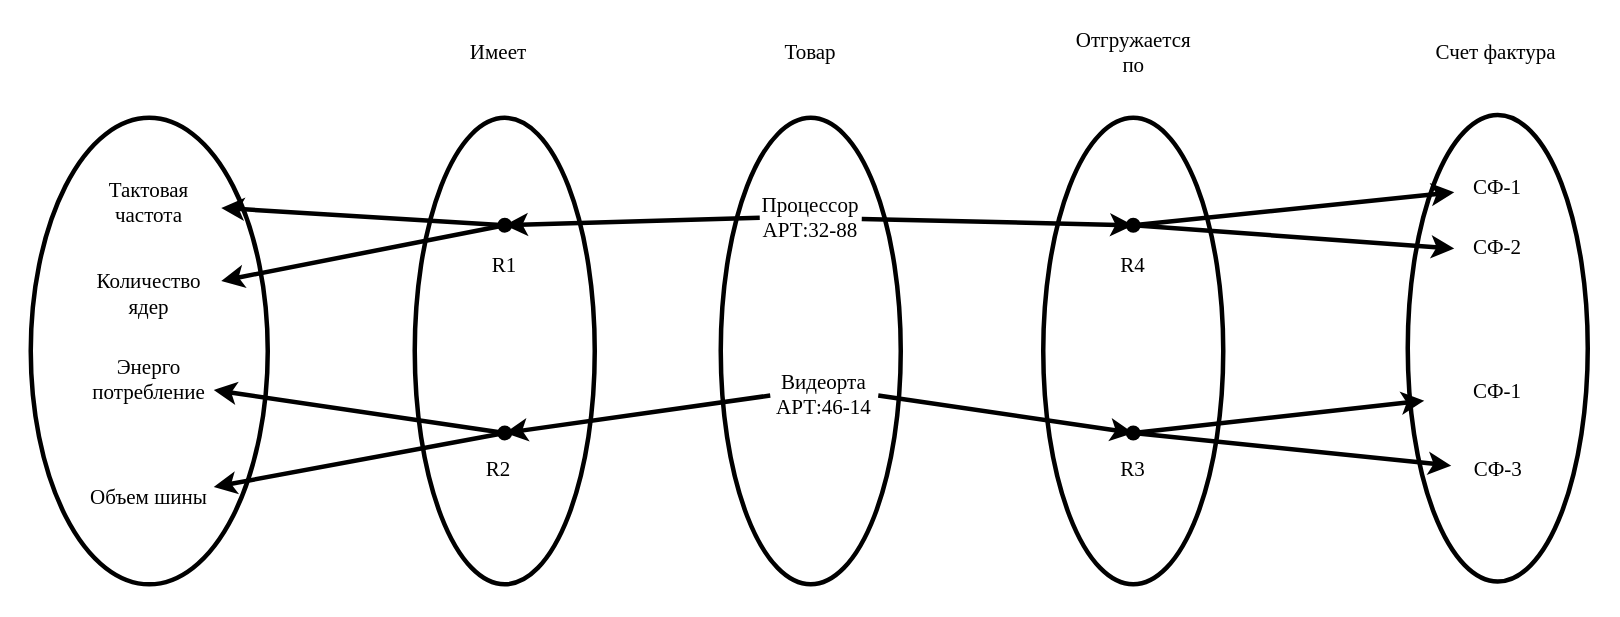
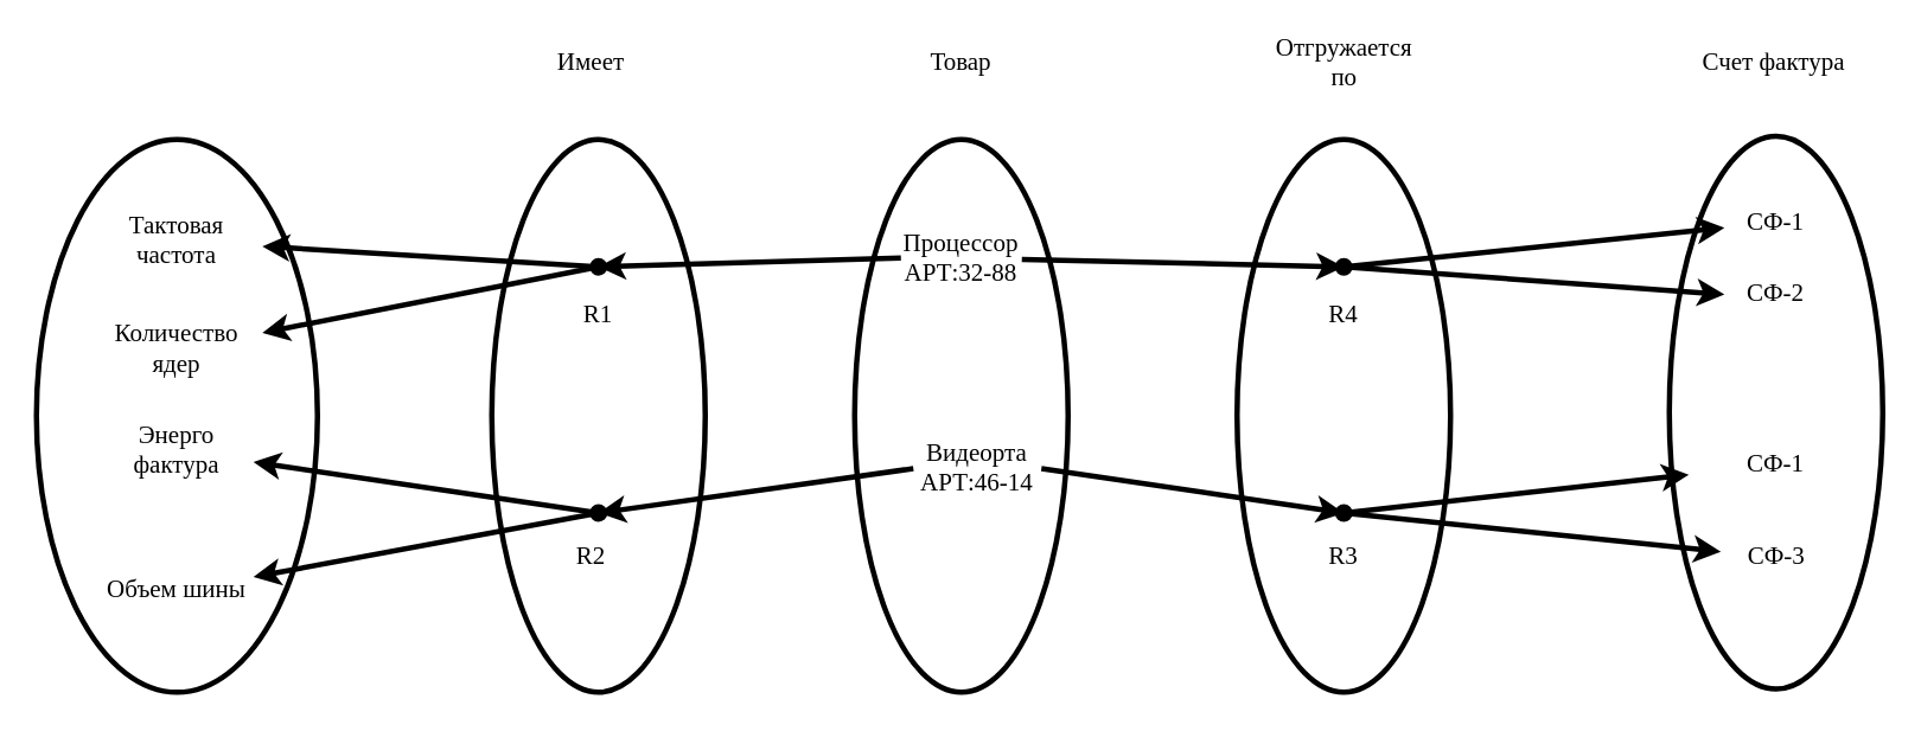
  <mxCell id="0" />
  <mxCell id="1" parent="0" />
  <mxCell id="2" value="" style="ellipse;whiteSpace=wrap;html=1;strokeWidth=3;fontSize=14;fontFamily=Times New Roman;labelBackgroundColor=default;" parent="1" vertex="1"><mxGeometry x="20" y="77.88" width="158" height="311" as="geometry" /></mxCell>
  <mxCell id="3" value="" style="ellipse;whiteSpace=wrap;html=1;strokeWidth=3;fontSize=14;fontFamily=Times New Roman;labelBackgroundColor=default;" parent="1" vertex="1"><mxGeometry x="276" y="77.88" width="120" height="311" as="geometry" /></mxCell>
  <mxCell id="4" value="" style="ellipse;whiteSpace=wrap;html=1;strokeWidth=3;fontSize=14;fontFamily=Times New Roman;labelBackgroundColor=default;" parent="1" vertex="1"><mxGeometry x="480" y="77.88" width="120" height="311" as="geometry" /></mxCell>
  <mxCell id="5" value="" style="ellipse;whiteSpace=wrap;html=1;strokeWidth=3;fontSize=14;fontFamily=Times New Roman;labelBackgroundColor=default;" parent="1" vertex="1"><mxGeometry x="695" y="77.88" width="120" height="311" as="geometry" /></mxCell>
  <mxCell id="6" value="" style="ellipse;whiteSpace=wrap;html=1;strokeWidth=3;fontSize=14;fontFamily=Times New Roman;labelBackgroundColor=default;" parent="1" vertex="1"><mxGeometry x="938" y="76" width="120" height="311" as="geometry" /></mxCell>
  <mxCell id="7" value="Имеет" style="text;html=1;align=center;verticalAlign=middle;whiteSpace=wrap;rounded=0;strokeWidth=3;fontSize=14;fontFamily=Times New Roman;labelBackgroundColor=default;" parent="1" vertex="1"><mxGeometry x="288" y="20" width="88" height="30" as="geometry" /></mxCell>
  <mxCell id="8" value="Товар" style="text;html=1;align=center;verticalAlign=middle;whiteSpace=wrap;rounded=0;strokeWidth=3;fontSize=14;fontFamily=Times New Roman;labelBackgroundColor=default;" parent="1" vertex="1"><mxGeometry x="510" y="20" width="60" height="30" as="geometry" /></mxCell>
  <mxCell id="9" value="Отгружается по" style="text;html=1;align=center;verticalAlign=middle;whiteSpace=wrap;rounded=0;strokeWidth=3;fontSize=14;fontFamily=Times New Roman;labelBackgroundColor=default;" parent="1" vertex="1"><mxGeometry x="714.5" y="20" width="81" height="30" as="geometry" /></mxCell>
  <mxCell id="10" value="Счет фактура" style="text;html=1;align=center;verticalAlign=middle;whiteSpace=wrap;rounded=0;strokeWidth=3;fontSize=14;fontFamily=Times New Roman;labelBackgroundColor=default;" parent="1" vertex="1"><mxGeometry x="936" y="20" width="122" height="30" as="geometry" /></mxCell>
  <mxCell id="11" value="Тактовая частота" style="text;html=1;align=center;verticalAlign=middle;whiteSpace=wrap;rounded=0;strokeWidth=3;fontSize=14;fontFamily=Times New Roman;labelBackgroundColor=default;" parent="1" vertex="1"><mxGeometry x="51" y="120" width="96" height="30" as="geometry" /></mxCell>
- <mxCell id="12" value="Энерго&lt;div&gt;потребление&lt;/div&gt;" style="text;html=1;align=center;verticalAlign=middle;whiteSpace=wrap;rounded=0;strokeWidth=3;fontSize=14;fontFamily=Times New Roman;labelBackgroundColor=default;" parent="1" vertex="1"><mxGeometry x="56" y="224" width="86" height="58" as="geometry" /></mxCell>
+ <mxCell id="12" value="Энерго&lt;div&gt;фактура&lt;/div&gt;" style="text;html=1;align=center;verticalAlign=middle;whiteSpace=wrap;rounded=0;strokeWidth=3;fontSize=14;fontFamily=Times New Roman;labelBackgroundColor=default;" parent="1" vertex="1"><mxGeometry x="56" y="224" width="86" height="58" as="geometry" /></mxCell>
  <mxCell id="13" value="" style="shape=waypoint;sketch=0;fillStyle=solid;size=6;pointerEvents=1;points=[];fillColor=none;resizable=0;rotatable=0;perimeter=centerPerimeter;snapToPoint=1;strokeWidth=3;fontSize=14;fontFamily=Times New Roman;labelBackgroundColor=default;" parent="1" vertex="1"><mxGeometry x="326" y="139.5" width="20" height="20" as="geometry" /></mxCell>
  <mxCell id="14" value="" style="shape=waypoint;sketch=0;fillStyle=solid;size=6;pointerEvents=1;points=[];fillColor=none;resizable=0;rotatable=0;perimeter=centerPerimeter;snapToPoint=1;strokeWidth=3;fontSize=14;fontFamily=Times New Roman;labelBackgroundColor=default;" parent="1" vertex="1"><mxGeometry x="326" y="278" width="20" height="20" as="geometry" /></mxCell>
  <mxCell id="15" value="Процессор&lt;div&gt;АРТ:32-88&lt;/div&gt;" style="text;html=1;align=center;verticalAlign=middle;whiteSpace=wrap;rounded=0;strokeWidth=3;fontSize=14;fontFamily=Times New Roman;labelBackgroundColor=default;" parent="1" vertex="1"><mxGeometry x="506" y="129.5" width="68" height="30" as="geometry" /></mxCell>
  <mxCell id="16" value="Видеорта&lt;br&gt;АРТ:46-14" style="text;html=1;align=center;verticalAlign=middle;whiteSpace=wrap;rounded=0;strokeWidth=3;fontSize=14;fontFamily=Times New Roman;labelBackgroundColor=default;" parent="1" vertex="1"><mxGeometry x="513" y="248" width="72" height="30" as="geometry" /></mxCell>
  <mxCell id="17" value="" style="shape=waypoint;sketch=0;fillStyle=solid;size=6;pointerEvents=1;points=[];fillColor=none;resizable=0;rotatable=0;perimeter=centerPerimeter;snapToPoint=1;strokeWidth=3;fontSize=14;fontFamily=Times New Roman;labelBackgroundColor=default;" parent="1" vertex="1"><mxGeometry x="745" y="139.5" width="20" height="20" as="geometry" /></mxCell>
  <mxCell id="18" value="" style="shape=waypoint;sketch=0;fillStyle=solid;size=6;pointerEvents=1;points=[];fillColor=none;resizable=0;rotatable=0;perimeter=centerPerimeter;snapToPoint=1;strokeWidth=3;fontSize=14;fontFamily=Times New Roman;labelBackgroundColor=default;" parent="1" vertex="1"><mxGeometry x="745" y="278" width="20" height="20" as="geometry" /></mxCell>
  <mxCell id="19" value="СФ-1" style="text;html=1;align=center;verticalAlign=middle;whiteSpace=wrap;rounded=0;strokeWidth=3;fontSize=14;fontFamily=Times New Roman;labelBackgroundColor=default;" parent="1" vertex="1"><mxGeometry x="969" y="109.5" width="58" height="30" as="geometry" /></mxCell>
  <mxCell id="20" value="СФ-1" style="text;html=1;align=center;verticalAlign=middle;whiteSpace=wrap;rounded=0;strokeWidth=3;fontSize=14;fontFamily=Times New Roman;labelBackgroundColor=default;" parent="1" vertex="1"><mxGeometry x="949" y="246" width="98" height="30" as="geometry" /></mxCell>
  <mxCell id="21" value="R1" style="text;html=1;align=center;verticalAlign=middle;whiteSpace=wrap;rounded=0;strokeWidth=3;fontSize=14;fontFamily=Times New Roman;labelBackgroundColor=default;" parent="1" vertex="1"><mxGeometry x="306" y="162" width="60" height="30" as="geometry" /></mxCell>
  <mxCell id="22" value="R2" style="text;html=1;align=center;verticalAlign=middle;whiteSpace=wrap;rounded=0;strokeWidth=3;fontSize=14;fontFamily=Times New Roman;labelBackgroundColor=default;" parent="1" vertex="1"><mxGeometry x="302" y="298" width="60" height="30" as="geometry" /></mxCell>
  <mxCell id="23" value="R3" style="text;html=1;align=center;verticalAlign=middle;whiteSpace=wrap;rounded=0;strokeWidth=3;fontSize=14;fontFamily=Times New Roman;labelBackgroundColor=default;" parent="1" vertex="1"><mxGeometry x="725" y="298" width="60" height="30" as="geometry" /></mxCell>
  <mxCell id="24" value="R4" style="text;html=1;align=center;verticalAlign=middle;whiteSpace=wrap;rounded=0;strokeWidth=3;fontSize=14;fontFamily=Times New Roman;labelBackgroundColor=default;" parent="1" vertex="1"><mxGeometry x="725" y="162" width="60" height="30" as="geometry" /></mxCell>
  <mxCell id="25" value="" style="endArrow=none;html=1;rounded=0;strokeWidth=3;fontSize=14;fontFamily=Times New Roman;labelBackgroundColor=default;startArrow=classic;startFill=1;endFill=0;" parent="1" source="12" target="14" edge="1"><mxGeometry width="50" height="50" relative="1" as="geometry"><mxPoint x="132.5" y="274.464" as="sourcePoint" /><mxPoint x="286" y="387" as="targetPoint" /></mxGeometry></mxCell>
  <mxCell id="26" value="" style="endArrow=none;html=1;rounded=0;entryX=0.768;entryY=0.505;entryDx=0;entryDy=0;entryPerimeter=0;strokeWidth=3;fontSize=14;fontFamily=Times New Roman;labelBackgroundColor=default;startArrow=classic;startFill=1;endFill=0;" parent="1" source="11" target="13" edge="1"><mxGeometry width="50" height="50" relative="1" as="geometry"><mxPoint x="132.5" y="149.5" as="sourcePoint" /><mxPoint x="424" y="261" as="targetPoint" /></mxGeometry></mxCell>
  <mxCell id="27" value="" style="endArrow=none;html=1;rounded=0;exitX=0.689;exitY=0.743;exitDx=0;exitDy=0;exitPerimeter=0;strokeWidth=3;fontSize=14;fontFamily=Times New Roman;labelBackgroundColor=default;startArrow=classic;startFill=1;endFill=0;entryX=0;entryY=0.5;entryDx=0;entryDy=0;" parent="1" source="13" target="15" edge="1"><mxGeometry width="50" height="50" relative="1" as="geometry"><mxPoint x="374" y="311" as="sourcePoint" /><mxPoint x="424" y="261" as="targetPoint" /></mxGeometry></mxCell>
  <mxCell id="28" value="" style="endArrow=none;html=1;rounded=0;strokeWidth=3;fontSize=14;fontFamily=Times New Roman;labelBackgroundColor=default;startArrow=classic;startFill=1;endFill=0;entryX=0;entryY=0.5;entryDx=0;entryDy=0;" parent="1" source="14" target="16" edge="1"><mxGeometry width="50" height="50" relative="1" as="geometry"><mxPoint x="424" y="431" as="sourcePoint" /><mxPoint x="489" y="283" as="targetPoint" /></mxGeometry></mxCell>
  <mxCell id="29" value="" style="endArrow=classic;html=1;rounded=0;strokeWidth=3;fontSize=14;fontFamily=Times New Roman;labelBackgroundColor=default;" parent="1" source="15" target="17" edge="1"><mxGeometry width="50" height="50" relative="1" as="geometry"><mxPoint x="374" y="311" as="sourcePoint" /><mxPoint x="424" y="261" as="targetPoint" /></mxGeometry></mxCell>
  <mxCell id="30" value="" style="endArrow=classic;html=1;rounded=0;strokeWidth=3;fontSize=14;fontFamily=Times New Roman;labelBackgroundColor=default;exitX=1;exitY=0.5;exitDx=0;exitDy=0;" parent="1" source="16" target="18" edge="1"><mxGeometry width="50" height="50" relative="1" as="geometry"><mxPoint x="614" y="288" as="sourcePoint" /><mxPoint x="664" y="238" as="targetPoint" /></mxGeometry></mxCell>
  <mxCell id="31" value="" style="endArrow=classic;html=1;rounded=0;exitX=1.049;exitY=0.596;exitDx=0;exitDy=0;exitPerimeter=0;strokeWidth=3;fontSize=14;fontFamily=Times New Roman;labelBackgroundColor=default;" parent="1" source="18" target="20" edge="1"><mxGeometry width="50" height="50" relative="1" as="geometry"><mxPoint x="679" y="271" as="sourcePoint" /><mxPoint x="729" y="221" as="targetPoint" /></mxGeometry></mxCell>
  <mxCell id="32" value="" style="endArrow=classic;html=1;rounded=0;exitX=0.301;exitY=0.123;exitDx=0;exitDy=0;exitPerimeter=0;strokeWidth=3;fontSize=14;fontFamily=Times New Roman;labelBackgroundColor=default;" parent="1" source="17" target="19" edge="1"><mxGeometry width="50" height="50" relative="1" as="geometry"><mxPoint x="679" y="271" as="sourcePoint" /><mxPoint x="729" y="221" as="targetPoint" /></mxGeometry></mxCell>
  <mxCell id="33" value="Количество ядер" style="text;html=1;align=center;verticalAlign=middle;whiteSpace=wrap;rounded=0;strokeWidth=3;fontSize=14;fontFamily=Times New Roman;labelBackgroundColor=default;" vertex="1" parent="1"><mxGeometry x="51" y="181" width="96" height="30" as="geometry" /></mxCell>
  <mxCell id="34" value="" style="endArrow=none;html=1;rounded=0;strokeWidth=3;fontSize=14;fontFamily=Times New Roman;labelBackgroundColor=default;startArrow=classic;startFill=1;endFill=0;" edge="1" parent="1" source="33" target="13"><mxGeometry width="50" height="50" relative="1" as="geometry"><mxPoint x="157" y="148" as="sourcePoint" /><mxPoint x="346" y="160" as="targetPoint" /></mxGeometry></mxCell>
  <mxCell id="35" value="Объем шины" style="text;html=1;align=center;verticalAlign=middle;whiteSpace=wrap;rounded=0;strokeWidth=3;fontSize=14;fontFamily=Times New Roman;labelBackgroundColor=default;" vertex="1" parent="1"><mxGeometry x="56" y="303" width="86" height="58" as="geometry" /></mxCell>
  <mxCell id="36" value="" style="endArrow=none;html=1;rounded=0;strokeWidth=3;fontSize=14;fontFamily=Times New Roman;labelBackgroundColor=default;startArrow=classic;startFill=1;endFill=0;" edge="1" parent="1" source="35" target="14"><mxGeometry width="50" height="50" relative="1" as="geometry"><mxPoint x="152" y="269" as="sourcePoint" /><mxPoint x="346" y="298" as="targetPoint" /></mxGeometry></mxCell>
  <mxCell id="37" value="СФ-2" style="text;html=1;align=center;verticalAlign=middle;whiteSpace=wrap;rounded=0;strokeWidth=3;fontSize=14;fontFamily=Times New Roman;labelBackgroundColor=default;" vertex="1" parent="1"><mxGeometry x="969" y="150" width="58" height="30" as="geometry" /></mxCell>
  <mxCell id="38" value="СФ-3" style="text;html=1;align=center;verticalAlign=middle;whiteSpace=wrap;rounded=0;strokeWidth=3;fontSize=14;fontFamily=Times New Roman;labelBackgroundColor=default;" vertex="1" parent="1"><mxGeometry x="967" y="298" width="63" height="30" as="geometry" /></mxCell>
  <mxCell id="39" value="" style="endArrow=classic;html=1;rounded=0;strokeWidth=3;fontSize=14;fontFamily=Times New Roman;labelBackgroundColor=default;entryX=0;entryY=0.5;entryDx=0;entryDy=0;" edge="1" parent="1" source="17" target="37"><mxGeometry width="50" height="50" relative="1" as="geometry"><mxPoint x="765" y="160" as="sourcePoint" /><mxPoint x="979" y="137" as="targetPoint" /></mxGeometry></mxCell>
  <mxCell id="40" value="" style="endArrow=classic;html=1;rounded=0;strokeWidth=3;fontSize=14;fontFamily=Times New Roman;labelBackgroundColor=default;" edge="1" parent="1" source="18" target="38"><mxGeometry width="50" height="50" relative="1" as="geometry"><mxPoint x="775" y="170" as="sourcePoint" /><mxPoint x="989" y="147" as="targetPoint" /></mxGeometry></mxCell>
